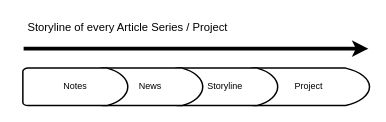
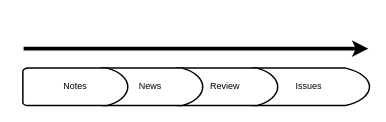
  <mxCell id="0" />
  <mxCell id="1" parent="0" />
- <mxCell id="2" value="Project" style="strokeWidth=2;html=1;shape=mxgraph.flowchart.delay;whiteSpace=wrap;" parent="1" vertex="1"><mxGeometry x="330" y="90" width="162.5" height="50" as="geometry" /></mxCell>
+ <mxCell id="2" value="Issues" style="strokeWidth=2;html=1;shape=mxgraph.flowchart.delay;whiteSpace=wrap;" parent="1" vertex="1"><mxGeometry x="330" y="90" width="162.5" height="50" as="geometry" /></mxCell>
  <mxCell id="3" value="" style="endArrow=classic;html=1;rounded=0;strokeWidth=5;" parent="1" edge="1"><mxGeometry width="50" height="50" relative="1" as="geometry"><mxPoint x="31" y="64" as="sourcePoint" /><mxPoint x="491" y="64" as="targetPoint" /></mxGeometry></mxCell>
- <mxCell id="4" value="Storyline of every Article Series / Project" style="text;html=1;align=center;verticalAlign=middle;whiteSpace=wrap;rounded=0;fontSize=15;" parent="1" vertex="1"><mxGeometry x="20" y="20" width="300" height="30" as="geometry" /></mxCell>
- <mxCell id="5" value="Storyline" style="strokeWidth=2;html=1;shape=mxgraph.flowchart.delay;whiteSpace=wrap;" parent="1" vertex="1"><mxGeometry x="230" y="90" width="140" height="50" as="geometry" /></mxCell>
+ <mxCell id="5" value="Review" style="strokeWidth=2;html=1;shape=mxgraph.flowchart.delay;whiteSpace=wrap;" parent="1" vertex="1"><mxGeometry x="230" y="90" width="140" height="50" as="geometry" /></mxCell>
  <mxCell id="6" value="News" style="strokeWidth=2;html=1;shape=mxgraph.flowchart.delay;whiteSpace=wrap;" parent="1" vertex="1"><mxGeometry x="130" y="90" width="140" height="50" as="geometry" /></mxCell>
  <mxCell id="7" value="Notes" style="strokeWidth=2;html=1;shape=mxgraph.flowchart.delay;whiteSpace=wrap;" parent="1" vertex="1"><mxGeometry x="30" y="90" width="140" height="50" as="geometry" /></mxCell>
